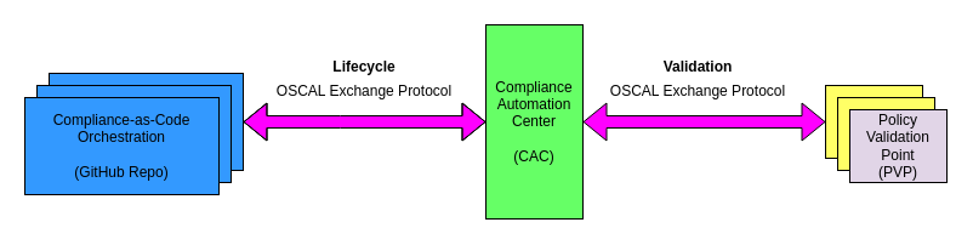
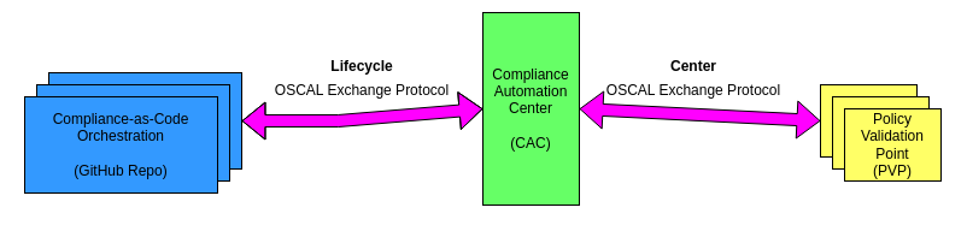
  <mxCell id="0" />
  <mxCell id="1" parent="0" />
  <mxCell id="2" value="Compliance-as-Code&lt;br&gt;Orchestration&lt;br&gt;&lt;br&gt;(GitHub Repo)" style="rounded=0;whiteSpace=wrap;html=1;fillColor=#3399FF;" parent="1" vertex="1"><mxGeometry x="40" y="60" width="160" height="80" as="geometry" /></mxCell>
- <mxCell id="3" value="Compliance&lt;br&gt;Automation&lt;br&gt;Center&lt;br&gt;&lt;br&gt;(CAC)" style="rounded=0;whiteSpace=wrap;html=1;fillColor=#66FF66;" parent="1" vertex="1"><mxGeometry x="400" y="20" width="80" height="160" as="geometry" /></mxCell>
+ <mxCell id="3" value="Compliance&lt;br&gt;Automation&lt;br&gt;Center&lt;br&gt;&lt;br&gt;(CAC)" style="rounded=0;whiteSpace=wrap;html=1;fillColor=#66FF66;" parent="1" vertex="1"><mxGeometry x="400" y="10" width="80" height="160" as="geometry" /></mxCell>
  <mxCell id="4" value="Policy&lt;br&gt;Validation&lt;br&gt;Point" style="rounded=0;whiteSpace=wrap;html=1;fillColor=#FFFF66;" parent="1" vertex="1"><mxGeometry x="680" y="70" width="80" height="60" as="geometry" /></mxCell>
  <mxCell id="5" value="Policy&lt;br&gt;Validation&lt;br&gt;Point" style="rounded=0;whiteSpace=wrap;html=1;fillColor=#FFFF66;" parent="1" vertex="1"><mxGeometry x="690" y="80" width="80" height="60" as="geometry" /></mxCell>
- <mxCell id="6" value="Policy&lt;br&gt;Validation&lt;br&gt;Point&lt;br&gt;(PVP)" style="rounded=0;whiteSpace=wrap;html=1;fillColor=#e1d5e7;" parent="1" vertex="1"><mxGeometry x="700" y="90" width="80" height="60" as="geometry" /></mxCell>
+ <mxCell id="6" value="Policy&lt;br&gt;Validation&lt;br&gt;Point&lt;br&gt;(PVP)" style="rounded=0;whiteSpace=wrap;html=1;fillColor=#FFFF66;" parent="1" vertex="1"><mxGeometry x="700" y="90" width="80" height="60" as="geometry" /></mxCell>
  <mxCell id="7" value="" style="shape=flexArrow;endArrow=classic;startArrow=classic;html=1;rounded=0;exitX=1;exitY=0.5;exitDx=0;exitDy=0;entryX=0;entryY=0.5;entryDx=0;entryDy=0;fillColor=#FF00FF;" parent="1" source="2" target="3" edge="1"><mxGeometry width="100" height="100" relative="1" as="geometry"><mxPoint x="370" y="300" as="sourcePoint" /><mxPoint x="470" y="200" as="targetPoint" /><Array as="points"><mxPoint x="280" y="100" /></Array></mxGeometry></mxCell>
  <mxCell id="8" value="" style="shape=flexArrow;endArrow=classic;startArrow=classic;html=1;rounded=0;entryX=0;entryY=0.5;entryDx=0;entryDy=0;exitX=1;exitY=0.5;exitDx=0;exitDy=0;fillColor=#FF00FF;" parent="1" source="3" target="4" edge="1"><mxGeometry width="100" height="100" relative="1" as="geometry"><mxPoint x="370" y="300" as="sourcePoint" /><mxPoint x="470" y="200" as="targetPoint" /></mxGeometry></mxCell>
  <mxCell id="9" value="Compliance-as-Code&lt;br&gt;Orchestration&lt;br&gt;&lt;br&gt;(GitHub Repo)" style="rounded=0;whiteSpace=wrap;html=1;fillColor=#3399FF;" parent="1" vertex="1"><mxGeometry x="30" y="70" width="160" height="80" as="geometry" /></mxCell>
  <mxCell id="10" value="Compliance-as-Code&lt;br&gt;Orchestration&lt;br&gt;&lt;br&gt;(GitHub Repo)" style="rounded=0;whiteSpace=wrap;html=1;fillColor=#3399FF;" parent="1" vertex="1"><mxGeometry x="20" y="80" width="160" height="80" as="geometry" /></mxCell>
  <mxCell id="11" value="OSCAL Exchange Protocol" style="text;html=1;strokeColor=none;fillColor=none;align=center;verticalAlign=middle;whiteSpace=wrap;rounded=0;" parent="1" vertex="1"><mxGeometry x="225" y="60" width="150" height="30" as="geometry" /></mxCell>
  <mxCell id="12" value="OSCAL Exchange Protocol" style="text;html=1;strokeColor=none;fillColor=none;align=center;verticalAlign=middle;whiteSpace=wrap;rounded=0;" parent="1" vertex="1"><mxGeometry x="500" y="60" width="150" height="30" as="geometry" /></mxCell>
  <mxCell id="13" value="&lt;b&gt;Lifecycle&lt;/b&gt;" style="text;html=1;strokeColor=none;fillColor=none;align=center;verticalAlign=middle;whiteSpace=wrap;rounded=0;" parent="1" vertex="1"><mxGeometry x="270" y="40" width="60" height="30" as="geometry" /></mxCell>
- <mxCell id="14" value="&lt;b&gt;Validation&lt;/b&gt;" style="text;html=1;strokeColor=none;fillColor=none;align=center;verticalAlign=middle;whiteSpace=wrap;rounded=0;" parent="1" vertex="1"><mxGeometry x="545" y="40" width="60" height="30" as="geometry" /></mxCell>
+ <mxCell id="14" value="&lt;b&gt;Center&lt;/b&gt;" style="text;html=1;strokeColor=none;fillColor=none;align=center;verticalAlign=middle;whiteSpace=wrap;rounded=0;" parent="1" vertex="1"><mxGeometry x="545" y="40" width="60" height="30" as="geometry" /></mxCell>
